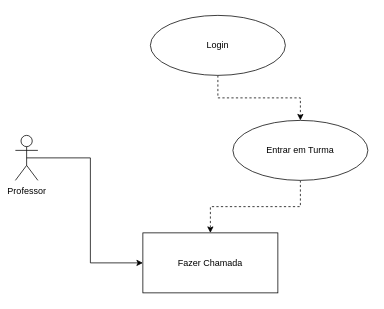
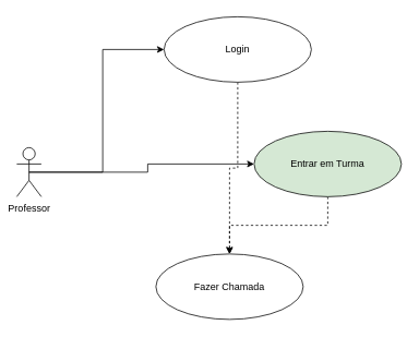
  <mxCell id="0" />
  <mxCell id="1" parent="0" />
  <mxCell id="2" style="edgeStyle=orthogonalEdgeStyle;rounded=0;orthogonalLoop=1;jettySize=auto;html=1;exitX=0.5;exitY=1;exitDx=0;exitDy=0;labelBackgroundColor=none;fontColor=default;" edge="1" parent="1" source="10" target="10"><mxGeometry relative="1" as="geometry" /></mxCell>
  <mxCell id="3" style="edgeStyle=orthogonalEdgeStyle;rounded=0;orthogonalLoop=1;jettySize=auto;html=1;exitX=0.5;exitY=0.5;exitDx=0;exitDy=0;exitPerimeter=0;labelBackgroundColor=none;fontColor=default;" edge="1" parent="1" source="6"><mxGeometry relative="1" as="geometry"><mxPoint x="35" y="210" as="targetPoint" /></mxGeometry></mxCell>
- <mxCell id="4" style="edgeStyle=orthogonalEdgeStyle;rounded=0;orthogonalLoop=1;jettySize=auto;html=1;exitX=0.5;exitY=0.5;exitDx=0;exitDy=0;exitPerimeter=0;entryX=0;entryY=0.5;entryDx=0;entryDy=0;labelBackgroundColor=none;fontColor=default;" edge="1" parent="1" source="6" target="11"><mxGeometry relative="1" as="geometry" /></mxCell>
+ <mxCell id="4" style="edgeStyle=orthogonalEdgeStyle;rounded=0;orthogonalLoop=1;jettySize=auto;html=1;exitX=0.5;exitY=0.5;exitDx=0;exitDy=0;exitPerimeter=0;labelBackgroundColor=none;fontColor=default;" edge="1" parent="1" source="6" target="10"><mxGeometry relative="1" as="geometry" /></mxCell>
+ <mxCell id="5" style="edgeStyle=orthogonalEdgeStyle;rounded=0;orthogonalLoop=1;jettySize=auto;html=1;exitX=0.5;exitY=0.5;exitDx=0;exitDy=0;exitPerimeter=0;entryX=0;entryY=0.5;entryDx=0;entryDy=0;" edge="1" parent="1" source="6" target="8"><mxGeometry relative="1" as="geometry" /></mxCell>
  <mxCell id="6" value="Professor" style="shape=umlActor;verticalLabelPosition=bottom;verticalAlign=top;html=1;outlineConnect=0;labelBackgroundColor=none;" vertex="1" parent="1"><mxGeometry x="20" y="180" width="30" height="60" as="geometry" /></mxCell>
- <mxCell id="7" style="edgeStyle=orthogonalEdgeStyle;rounded=0;orthogonalLoop=1;jettySize=auto;html=1;exitX=0.5;exitY=1;exitDx=0;exitDy=0;dashed=1;" edge="1" parent="1" source="8" target="10"><mxGeometry relative="1" as="geometry" /></mxCell>
+ <mxCell id="7" style="edgeStyle=orthogonalEdgeStyle;rounded=0;orthogonalLoop=1;jettySize=auto;html=1;exitX=0.5;exitY=1;exitDx=0;exitDy=0;dashed=1;" edge="1" parent="1" source="8" target="11"><mxGeometry relative="1" as="geometry" /></mxCell>
  <mxCell id="8" value="Login" style="ellipse;whiteSpace=wrap;html=1;labelBackgroundColor=none;" vertex="1" parent="1"><mxGeometry x="200" y="20" width="180" height="80" as="geometry" /></mxCell>
  <mxCell id="9" value="" style="edgeStyle=orthogonalEdgeStyle;rounded=0;orthogonalLoop=1;jettySize=auto;html=1;dashed=1;labelBackgroundColor=none;fontColor=default;" edge="1" parent="1" source="10" target="11"><mxGeometry relative="1" as="geometry" /></mxCell>
- <mxCell id="10" value="Entrar em Turma" style="ellipse;whiteSpace=wrap;html=1;labelBackgroundColor=none;" vertex="1" parent="1"><mxGeometry x="310" y="160" width="180" height="80" as="geometry" /></mxCell>
- <mxCell id="11" value="Fazer Chamada" style="whiteSpace=wrap;html=1;labelBackgroundColor=none;rounded=0;" vertex="1" parent="1"><mxGeometry x="190" y="310" width="180" height="80" as="geometry" /></mxCell>
+ <mxCell id="10" value="Entrar em Turma" style="ellipse;whiteSpace=wrap;html=1;labelBackgroundColor=none;fillColor=#d5e8d4;" vertex="1" parent="1"><mxGeometry x="310" y="160" width="180" height="80" as="geometry" /></mxCell>
+ <mxCell id="11" value="Fazer Chamada" style="ellipse;whiteSpace=wrap;html=1;labelBackgroundColor=none;" vertex="1" parent="1"><mxGeometry x="190" y="310" width="180" height="80" as="geometry" /></mxCell>
